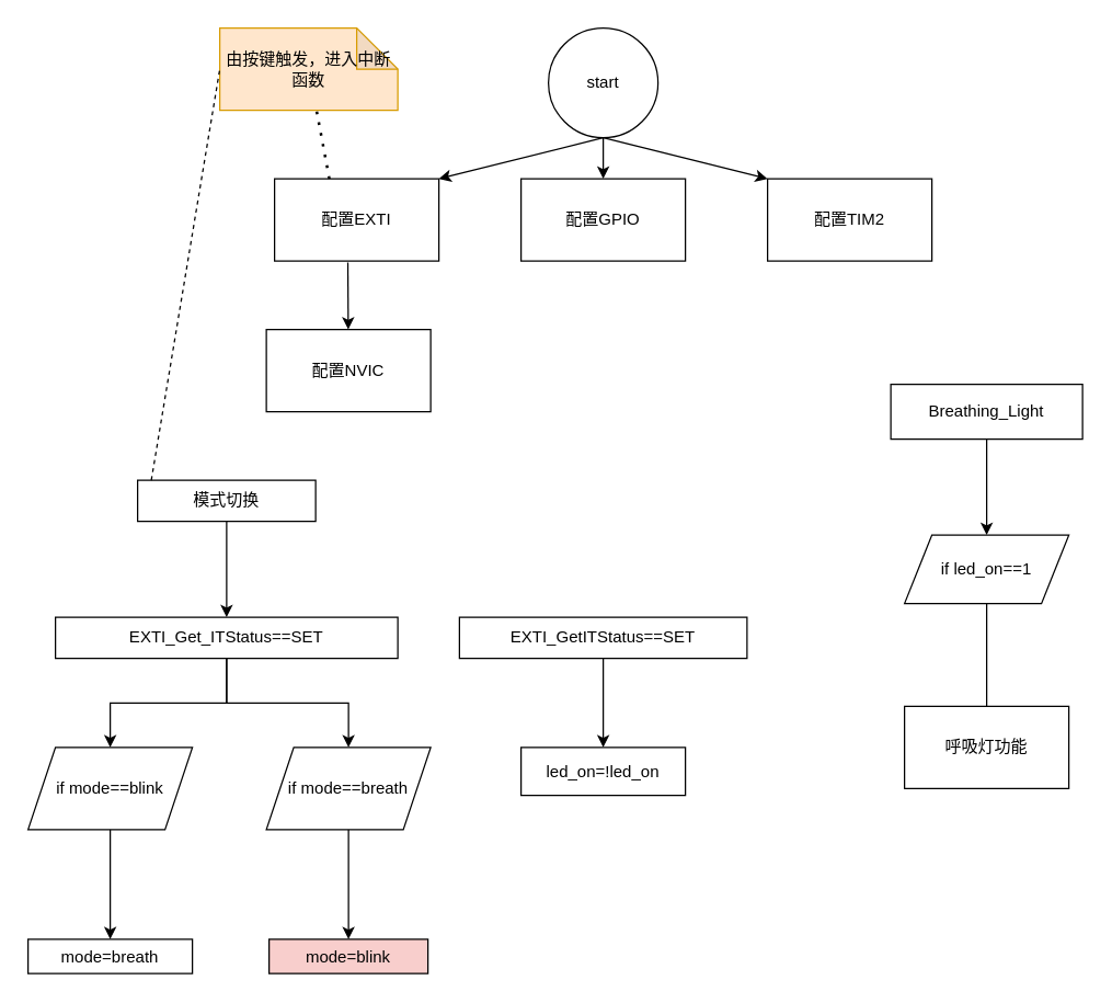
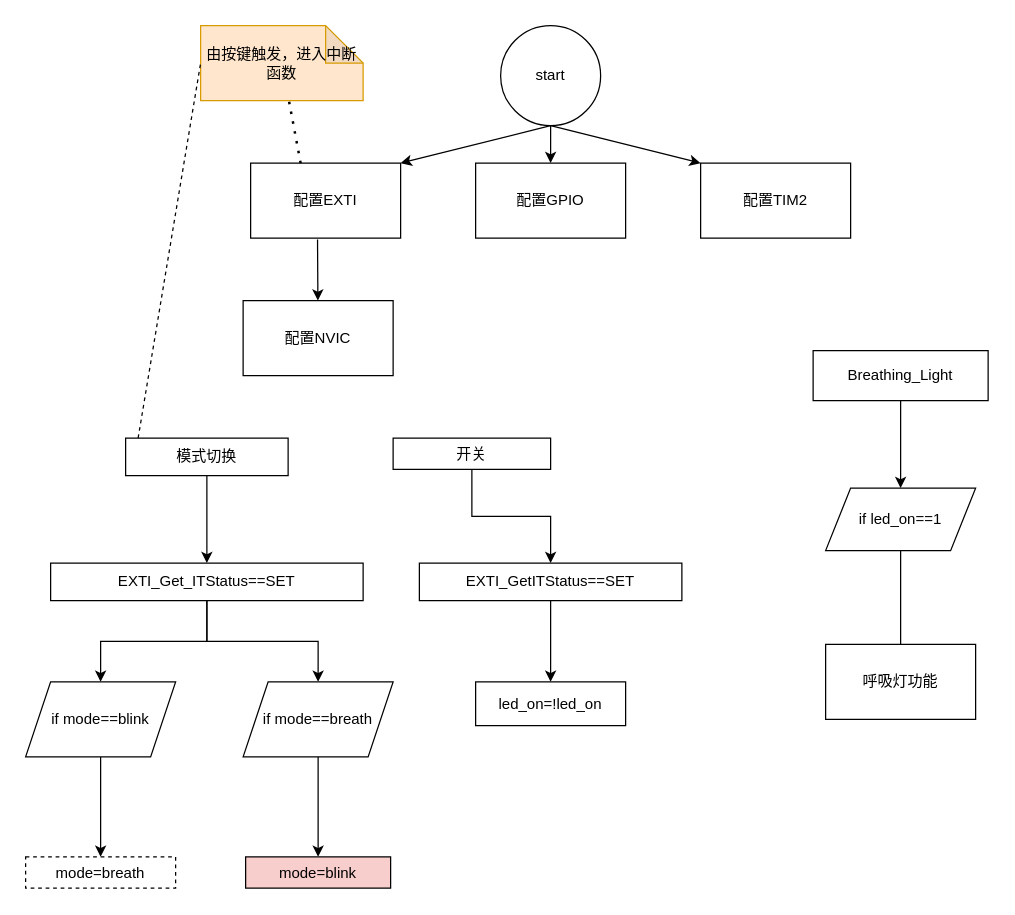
  <mxCell id="0" />
  <mxCell id="1" parent="0" />
  <mxCell id="2" value="start" style="ellipse;whiteSpace=wrap;html=1;aspect=fixed;" parent="1" vertex="1"><mxGeometry x="400" y="20" width="80" height="80" as="geometry" /></mxCell>
  <mxCell id="3" value="" style="endArrow=classic;html=1;rounded=0;exitX=0.5;exitY=1;exitDx=0;exitDy=0;entryX=0.5;entryY=0;entryDx=0;entryDy=0;" parent="1" source="2" target="4" edge="1"><mxGeometry width="50" height="50" relative="1" as="geometry"><mxPoint x="430" y="160" as="sourcePoint" /><mxPoint x="440" y="140" as="targetPoint" /><Array as="points"><mxPoint x="440" y="120" /></Array></mxGeometry></mxCell>
  <mxCell id="4" value="配置GPIO" style="rounded=0;whiteSpace=wrap;html=1;" parent="1" vertex="1"><mxGeometry x="380" y="130" width="120" height="60" as="geometry" /></mxCell>
  <mxCell id="5" value="" style="endArrow=classic;html=1;rounded=0;exitX=0.5;exitY=1;exitDx=0;exitDy=0;" parent="1" source="2" edge="1"><mxGeometry width="50" height="50" relative="1" as="geometry"><mxPoint x="469" y="120" as="sourcePoint" /><mxPoint x="560" y="130" as="targetPoint" /></mxGeometry></mxCell>
  <mxCell id="6" value="配置TIM2" style="rounded=0;whiteSpace=wrap;html=1;" parent="1" vertex="1"><mxGeometry x="560" y="130" width="120" height="60" as="geometry" /></mxCell>
  <mxCell id="7" value="" style="endArrow=classic;html=1;rounded=0;" parent="1" edge="1"><mxGeometry width="50" height="50" relative="1" as="geometry"><mxPoint x="440" y="100" as="sourcePoint" /><mxPoint x="320" y="130" as="targetPoint" /></mxGeometry></mxCell>
  <mxCell id="8" value="配置EXTI" style="rounded=0;whiteSpace=wrap;html=1;" parent="1" vertex="1"><mxGeometry x="200" y="130" width="120" height="60" as="geometry" /></mxCell>
  <mxCell id="9" value="" style="endArrow=classic;html=1;rounded=0;exitX=0.446;exitY=1.017;exitDx=0;exitDy=0;exitPerimeter=0;" parent="1" source="8" target="10" edge="1"><mxGeometry width="50" height="50" relative="1" as="geometry"><mxPoint x="470" y="370" as="sourcePoint" /><mxPoint x="254" y="250" as="targetPoint" /></mxGeometry></mxCell>
  <mxCell id="10" value="配置NVIC" style="rounded=0;whiteSpace=wrap;html=1;" parent="1" vertex="1"><mxGeometry x="194" y="240" width="120" height="60" as="geometry" /></mxCell>
  <mxCell id="11" value="" style="endArrow=none;dashed=1;html=1;dashPattern=1 3;strokeWidth=2;rounded=0;" parent="1" target="12" edge="1"><mxGeometry width="50" height="50" relative="1" as="geometry"><mxPoint x="240" y="130" as="sourcePoint" /><mxPoint x="220" y="90" as="targetPoint" /></mxGeometry></mxCell>
  <mxCell id="12" value="由按键触发，进入中断函数" style="shape=note;whiteSpace=wrap;html=1;backgroundOutline=1;darkOpacity=0.05;fillColor=#ffe6cc;strokeColor=#d79b00;" parent="1" vertex="1"><mxGeometry x="160" y="20" width="130" height="60" as="geometry" /></mxCell>
  <mxCell id="13" value="模式切换" style="rounded=0;whiteSpace=wrap;html=1;" parent="1" vertex="1"><mxGeometry x="100" y="350" width="130" height="30" as="geometry" /></mxCell>
  <mxCell id="14" value="" style="endArrow=none;dashed=1;html=1;rounded=0;entryX=0;entryY=0.5;entryDx=0;entryDy=0;entryPerimeter=0;" parent="1" target="12" edge="1"><mxGeometry width="50" height="50" relative="1" as="geometry"><mxPoint x="110" y="350" as="sourcePoint" /><mxPoint x="160" y="300" as="targetPoint" /></mxGeometry></mxCell>
  <mxCell id="15" value="" style="endArrow=classic;html=1;rounded=0;exitX=0.5;exitY=1;exitDx=0;exitDy=0;" parent="1" source="13" edge="1"><mxGeometry width="50" height="50" relative="1" as="geometry"><mxPoint x="160" y="460" as="sourcePoint" /><mxPoint x="165" y="450" as="targetPoint" /></mxGeometry></mxCell>
  <mxCell id="16" value="" style="edgeStyle=orthogonalEdgeStyle;rounded=0;orthogonalLoop=1;jettySize=auto;html=1;fontFamily=Helvetica;fontSize=12;fontColor=default;" parent="1" source="18" target="20" edge="1"><mxGeometry relative="1" as="geometry" /></mxCell>
  <mxCell id="17" value="" style="edgeStyle=orthogonalEdgeStyle;rounded=0;orthogonalLoop=1;jettySize=auto;html=1;fontFamily=Helvetica;fontSize=12;fontColor=default;" parent="1" source="18" target="23" edge="1"><mxGeometry relative="1" as="geometry" /></mxCell>
  <mxCell id="18" value="EXTI_Get_ITStatus==SET" style="rounded=0;whiteSpace=wrap;html=1;" parent="1" vertex="1"><mxGeometry x="40" y="450" width="250" height="30" as="geometry" /></mxCell>
  <mxCell id="19" value="" style="edgeStyle=orthogonalEdgeStyle;rounded=0;orthogonalLoop=1;jettySize=auto;html=1;fontFamily=Helvetica;fontSize=12;fontColor=default;" parent="1" source="20" target="21" edge="1"><mxGeometry relative="1" as="geometry" /></mxCell>
  <mxCell id="20" value="if mode==blink" style="shape=parallelogram;perimeter=parallelogramPerimeter;whiteSpace=wrap;html=1;fixedSize=1;rounded=0;" parent="1" vertex="1"><mxGeometry x="20" y="545" width="120" height="60" as="geometry" /></mxCell>
- <mxCell id="21" value="mode=breath" style="whiteSpace=wrap;html=1;rounded=0;" parent="1" vertex="1"><mxGeometry x="20" y="685" width="120" height="25" as="geometry" /></mxCell>
+ <mxCell id="21" value="mode=breath" style="whiteSpace=wrap;html=1;rounded=0;dashed=1;" parent="1" vertex="1"><mxGeometry x="20" y="685" width="120" height="25" as="geometry" /></mxCell>
  <mxCell id="22" value="" style="edgeStyle=orthogonalEdgeStyle;rounded=0;orthogonalLoop=1;jettySize=auto;html=1;fontFamily=Helvetica;fontSize=12;fontColor=default;" parent="1" source="23" target="24" edge="1"><mxGeometry relative="1" as="geometry" /></mxCell>
  <mxCell id="23" value="if mode==breath" style="shape=parallelogram;perimeter=parallelogramPerimeter;whiteSpace=wrap;html=1;fixedSize=1;rounded=0;" parent="1" vertex="1"><mxGeometry x="194" y="545" width="120" height="60" as="geometry" /></mxCell>
  <mxCell id="24" value="mode=blink" style="whiteSpace=wrap;html=1;rounded=0;fillColor=#f8cecc;" parent="1" vertex="1"><mxGeometry x="196" y="685" width="116" height="25" as="geometry" /></mxCell>
+ <mxCell id="25" value="" style="edgeStyle=orthogonalEdgeStyle;rounded=0;orthogonalLoop=1;jettySize=auto;html=1;fontFamily=Helvetica;fontSize=12;fontColor=default;" parent="1" source="26" target="28" edge="1"><mxGeometry relative="1" as="geometry" /></mxCell>
+ <mxCell id="26" value="开关" style="rounded=0;whiteSpace=wrap;html=1;strokeColor=default;align=center;verticalAlign=middle;fontFamily=Helvetica;fontSize=12;fontColor=default;fillColor=default;" parent="1" vertex="1"><mxGeometry x="314" y="350" width="126" height="25" as="geometry" /></mxCell>
  <mxCell id="27" value="" style="edgeStyle=orthogonalEdgeStyle;rounded=0;orthogonalLoop=1;jettySize=auto;html=1;fontFamily=Helvetica;fontSize=12;fontColor=default;" parent="1" source="28" target="29" edge="1"><mxGeometry relative="1" as="geometry" /></mxCell>
  <mxCell id="28" value="EXTI_GetITStatus==SET" style="whiteSpace=wrap;html=1;rounded=0;" parent="1" vertex="1"><mxGeometry x="335" y="450" width="210" height="30" as="geometry" /></mxCell>
  <mxCell id="29" value="led_on=!led_on" style="rounded=0;whiteSpace=wrap;html=1;" parent="1" vertex="1"><mxGeometry x="380" y="545" width="120" height="35" as="geometry" /></mxCell>
  <mxCell id="30" value="" style="edgeStyle=orthogonalEdgeStyle;rounded=0;orthogonalLoop=1;jettySize=auto;html=1;fontFamily=Helvetica;fontSize=12;fontColor=default;" parent="1" source="31" target="33" edge="1"><mxGeometry relative="1" as="geometry" /></mxCell>
  <mxCell id="31" value="Breathing_Light" style="rounded=0;whiteSpace=wrap;html=1;strokeColor=default;align=center;verticalAlign=middle;fontFamily=Helvetica;fontSize=12;fontColor=default;fillColor=default;" parent="1" vertex="1"><mxGeometry x="650" y="280" width="140" height="40" as="geometry" /></mxCell>
  <mxCell id="32" value="" style="edgeStyle=orthogonalEdgeStyle;rounded=0;orthogonalLoop=1;jettySize=auto;html=1;fontFamily=Helvetica;fontSize=12;fontColor=default;endArrow=none;" parent="1" source="33" target="34" edge="1"><mxGeometry relative="1" as="geometry" /></mxCell>
  <mxCell id="33" value="if led_on==1" style="shape=parallelogram;perimeter=parallelogramPerimeter;whiteSpace=wrap;html=1;fixedSize=1;rounded=0;" parent="1" vertex="1"><mxGeometry x="660" y="390" width="120" height="50" as="geometry" /></mxCell>
  <mxCell id="34" value="呼吸灯功能" style="rounded=0;whiteSpace=wrap;html=1;" parent="1" vertex="1"><mxGeometry x="660" y="515" width="120" height="60" as="geometry" /></mxCell>
